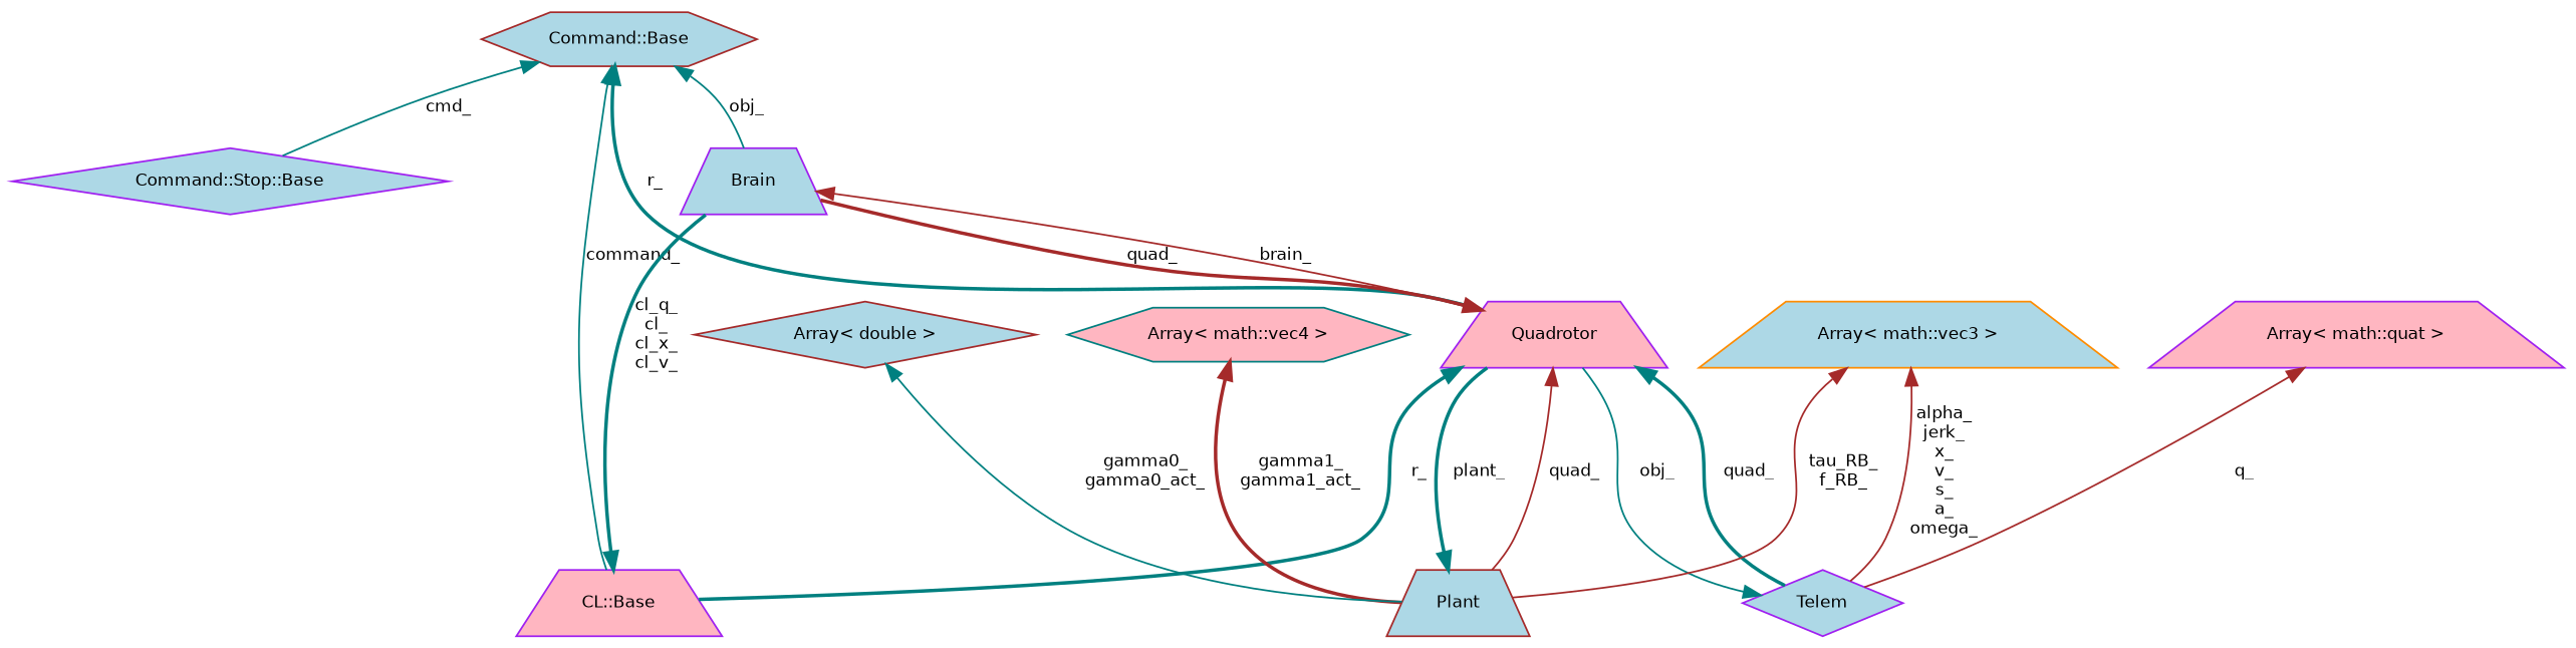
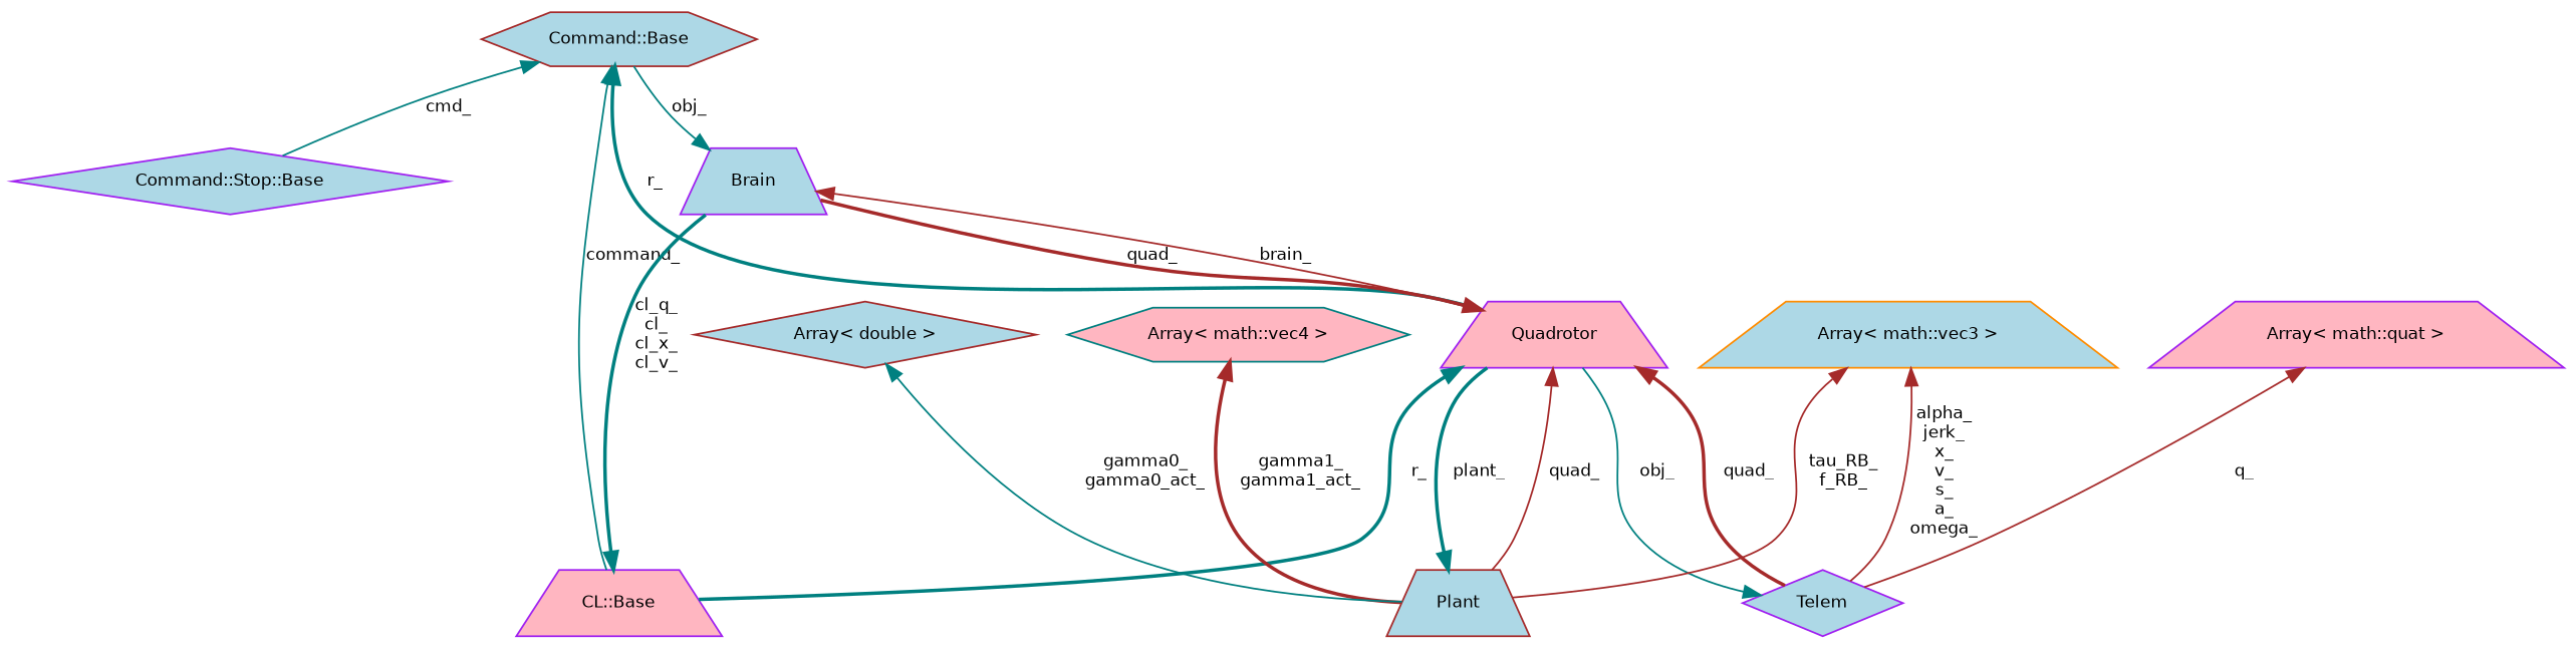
  digraph {
    node [color=purple fillcolor=lightblue fontname=Helvetica fontsize=10 shape=trapezium style=filled]
    edge [color=teal dir=back fontname=Helvetica fontsize=10 labelfontname=Helvetica labelfontsize=10 style=solid]
    n1 [fontcolor=black height=0.2 label="Command::Stop::Base" shape=diamond width=0.4]
    n2 [color=brown height=0.2 label="Command::Base" shape=hexagon width=0.4]
    n3 [height=0.2 label=Brain width=0.4]
    n4 [fillcolor=lightpink height=0.2 label="CL::Base" width=0.4]
    n5 [fillcolor=lightpink height=0.2 label=Quadrotor width=0.4]
    n6 [color=brown height=0.2 label=Plant width=0.4]
    n7 [height=0.2 label=Telem shape=diamond width=0.4]
    n8 [color=teal fillcolor=lightpink height=0.2 label="Array\< math::vec4 \>" shape=hexagon width=0.4]
    n9 [color=darkorange height=0.2 label="Array\< math::vec3 \>" width=0.4]
    n10 [color=brown height=0.2 label="Array\< double \>" shape=diamond width=0.4]
    n11 [fillcolor=lightpink height=0.2 label="Array\< math::quat \>" width=0.4]
    n2 -> n1 [label=cmd_]
-   n2 -> n3 [label=obj_]
+   n3 -> n2 [label=obj_]
    n2 -> n4 [label=command_]
    n2 -> n5 [label=r_ style=bold]
    n3 -> n5 [color=brown label=brain_]
    n4 -> n3 [label="cl_q_\ncl_\ncl_x_\ncl_v_" style=bold]
    n5 -> n3 [color=brown label=quad_ style=bold]
    n5 -> n4 [label=r_ style=bold]
    n5 -> n6 [color=brown label=quad_]
-   n5 -> n7 [label=quad_ style=bold]
+   n5 -> n7 [color=brown label=quad_ style=bold]
    n6 -> n5 [label=plant_ style=bold]
    n7 -> n5 [label=obj_]
    n8 -> n6 [color=brown label="gamma1_\ngamma1_act_" style=bold]
    n9 -> n6 [color=brown label="tau_RB_\nf_RB_"]
    n9 -> n7 [color=brown label="alpha_\njerk_\nx_\nv_\ns_\na_\nomega_"]
    n10 -> n6 [label="gamma0_\ngamma0_act_"]
    n11 -> n7 [color=brown label=q_]
  }
